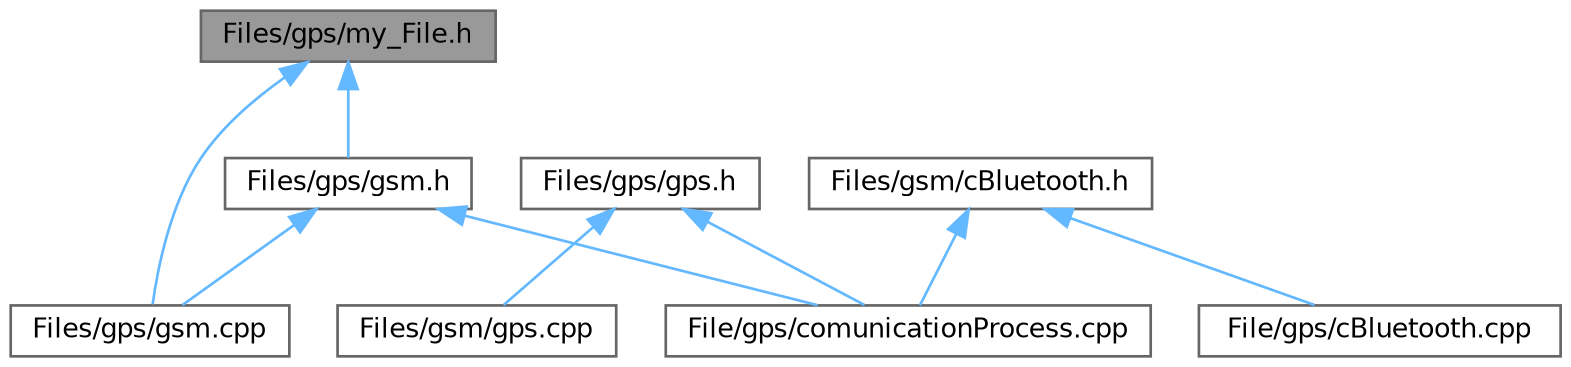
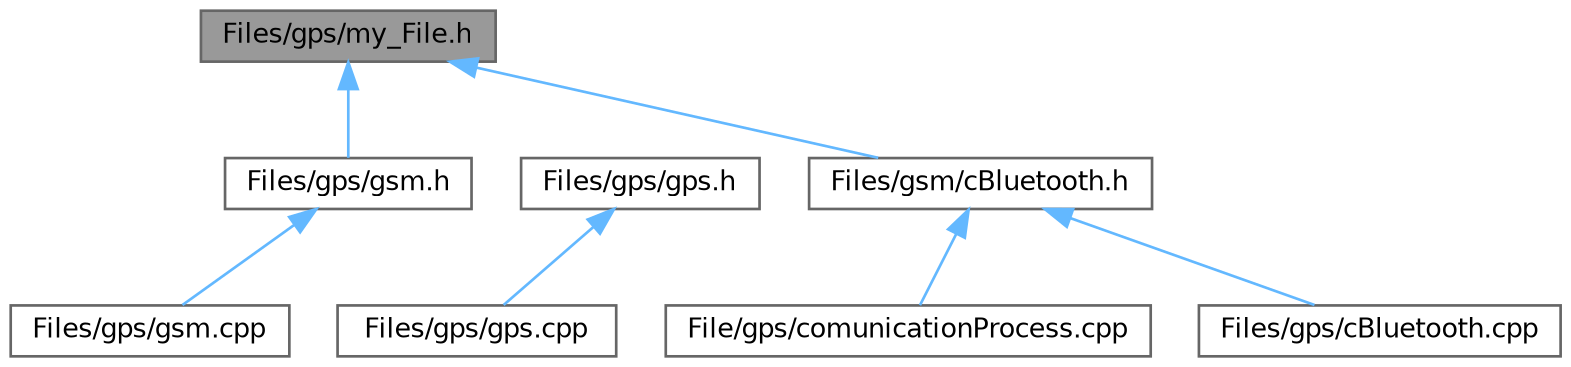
  digraph {
    node [color=grey40 fillcolor=white fontname=Helvetica fontsize=10 shape=box style=filled]
    edge [color=steelblue1 dir=back fontname=Helvetica fontsize=10 labelfontname=Helvetica labelfontsize=10 style=solid]
    n1 [color=gray40 fillcolor=grey60 fontcolor=black height=0.2 label="Files/gps/my_File.h" width=0.4]
    n2 [height=0.2 label="Files/gsm/cBluetooth.h" width=0.4]
    n3 [height=0.2 label="Files/gps/gsm.h" width=0.4]
-   n4 [height=0.2 label="File/gps/cBluetooth.cpp" width=0.4]
+   n4 [height=0.2 label="Files/gps/cBluetooth.cpp" width=0.4]
    n5 [height=0.2 label="File/gps/comunicationProcess.cpp" width=0.4]
    n6 [height=0.2 label="Files/gps/gps.h" width=0.4]
-   n7 [height=0.2 label="Files/gsm/gps.cpp" width=0.4]
+   n7 [height=0.2 label="Files/gps/gps.cpp" width=0.4]
    n8 [height=0.2 label="Files/gps/gsm.cpp" width=0.4]
-   n1 -> n8
+   n1 -> n2
    n1 -> n3
    n2 -> n4
    n2 -> n5
-   n3 -> n5
    n3 -> n8
-   n6 -> n5
    n6 -> n7
  }
